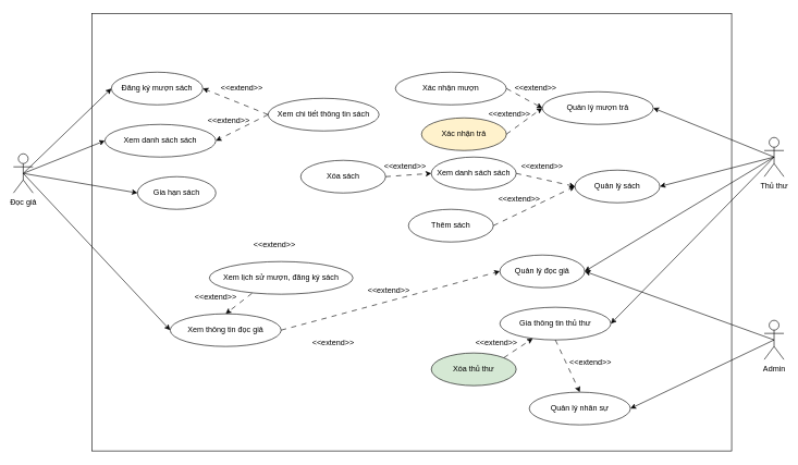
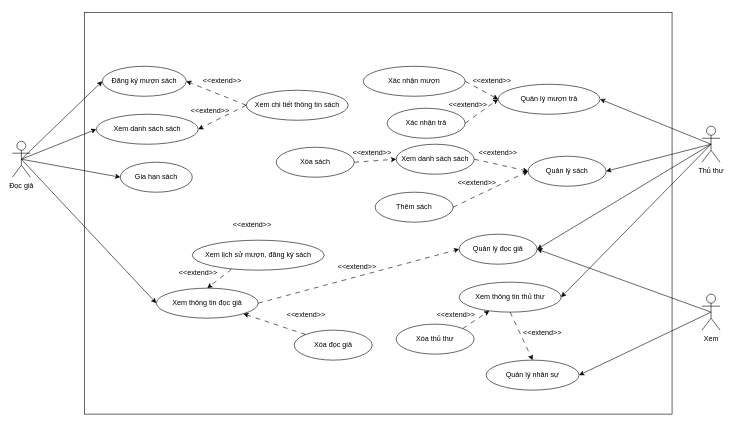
  <mxCell id="0" />
  <mxCell id="1" parent="0" />
  <mxCell id="2" value="" style="rounded=0;whiteSpace=wrap;html=1;" vertex="1" parent="1"><mxGeometry x="140" y="20" width="980" height="670" as="geometry" /></mxCell>
  <mxCell id="3" value="Đọc giả" style="shape=umlActor;verticalLabelPosition=bottom;verticalAlign=top;html=1;outlineConnect=0;" vertex="1" parent="1"><mxGeometry x="20" y="235" width="30" height="60" as="geometry" /></mxCell>
  <mxCell id="4" style="rounded=0;orthogonalLoop=1;jettySize=auto;html=1;entryX=1;entryY=0.5;entryDx=0;entryDy=0;exitX=0.5;exitY=0.5;exitDx=0;exitDy=0;exitPerimeter=0;" edge="1" parent="1" source="6" target="18"><mxGeometry relative="1" as="geometry" /></mxCell>
  <mxCell id="5" style="rounded=0;orthogonalLoop=1;jettySize=auto;html=1;entryX=1;entryY=0.5;entryDx=0;entryDy=0;exitX=0.5;exitY=0.5;exitDx=0;exitDy=0;exitPerimeter=0;" edge="1" parent="1" source="6" target="15"><mxGeometry relative="1" as="geometry"><mxPoint x="990" y="250" as="sourcePoint" /></mxGeometry></mxCell>
  <mxCell id="6" value="Thủ thư" style="shape=umlActor;verticalLabelPosition=bottom;verticalAlign=top;html=1;outlineConnect=0;" vertex="1" parent="1"><mxGeometry x="1170" y="210" width="30" height="60" as="geometry" /></mxCell>
  <mxCell id="7" style="rounded=0;orthogonalLoop=1;jettySize=auto;html=1;exitX=0.5;exitY=0.5;exitDx=0;exitDy=0;exitPerimeter=0;entryX=1;entryY=0.5;entryDx=0;entryDy=0;" edge="1" parent="1" source="8" target="49"><mxGeometry relative="1" as="geometry" /></mxCell>
- <mxCell id="8" value="Admin&lt;div&gt;&lt;br&gt;&lt;/div&gt;" style="shape=umlActor;verticalLabelPosition=bottom;verticalAlign=top;html=1;outlineConnect=0;" vertex="1" parent="1"><mxGeometry x="1170" y="490" width="30" height="60" as="geometry" /></mxCell>
+ <mxCell id="8" value="Xem&lt;div&gt;&lt;br&gt;&lt;/div&gt;" style="shape=umlActor;verticalLabelPosition=bottom;verticalAlign=top;html=1;outlineConnect=0;" vertex="1" parent="1"><mxGeometry x="1170" y="490" width="30" height="60" as="geometry" /></mxCell>
  <mxCell id="9" style="rounded=0;orthogonalLoop=1;jettySize=auto;html=1;entryX=1;entryY=0.5;entryDx=0;entryDy=0;exitX=0;exitY=0.5;exitDx=0;exitDy=0;dashed=1;dashPattern=8 8;" edge="1" parent="1" source="11" target="12"><mxGeometry relative="1" as="geometry"><mxPoint x="340" y="220" as="sourcePoint" /><mxPoint x="390" y="260" as="targetPoint" /></mxGeometry></mxCell>
  <mxCell id="10" value="Đăng ký mượn sách" style="ellipse;whiteSpace=wrap;html=1;" vertex="1" parent="1"><mxGeometry x="170" y="110" width="140" height="50" as="geometry" /></mxCell>
  <mxCell id="11" value="Xem chi tiết thông tin sách" style="ellipse;whiteSpace=wrap;html=1;" vertex="1" parent="1"><mxGeometry x="410" y="150" width="170" height="50" as="geometry" /></mxCell>
  <mxCell id="12" value="Xem danh sách sách" style="ellipse;whiteSpace=wrap;html=1;" vertex="1" parent="1"><mxGeometry x="160" y="190" width="170" height="50" as="geometry" /></mxCell>
- <mxCell id="13" value="Gia hạn sách" style="ellipse;whiteSpace=wrap;html=1;" vertex="1" parent="1"><mxGeometry x="210" y="270" width="120" height="50" as="geometry" /></mxCell>
+ <mxCell id="13" value="Gia hạn sách" style="ellipse;whiteSpace=wrap;html=1;" vertex="1" parent="1"><mxGeometry x="200" y="270" width="120" height="50" as="geometry" /></mxCell>
  <mxCell id="14" value="Xem lịch sử mượn, đăng ký sách" style="ellipse;whiteSpace=wrap;html=1;" vertex="1" parent="1"><mxGeometry x="320" y="400" width="220" height="50" as="geometry" /></mxCell>
  <mxCell id="15" value="Quản lý mượn trả" style="ellipse;whiteSpace=wrap;html=1;" vertex="1" parent="1"><mxGeometry x="830" y="140" width="170" height="50" as="geometry" /></mxCell>
- <mxCell id="16" value="Xác nhận trả" style="ellipse;whiteSpace=wrap;html=1;fillColor=#fff2cc;" vertex="1" parent="1"><mxGeometry x="645" y="180" width="130" height="50" as="geometry" /></mxCell>
+ <mxCell id="16" value="Xác nhận trả" style="ellipse;whiteSpace=wrap;html=1;" vertex="1" parent="1"><mxGeometry x="645" y="180" width="130" height="50" as="geometry" /></mxCell>
  <mxCell id="17" value="Xác nhận mượn" style="ellipse;whiteSpace=wrap;html=1;" vertex="1" parent="1"><mxGeometry x="605" y="110" width="170" height="50" as="geometry" /></mxCell>
  <mxCell id="18" value="Quản lý sách" style="ellipse;whiteSpace=wrap;html=1;" vertex="1" parent="1"><mxGeometry x="880" y="260" width="130" height="50" as="geometry" /></mxCell>
  <mxCell id="19" value="Thêm sách" style="ellipse;whiteSpace=wrap;html=1;" vertex="1" parent="1"><mxGeometry x="625" y="320" width="130" height="50" as="geometry" /></mxCell>
  <mxCell id="20" value="Xem danh sách sách" style="ellipse;whiteSpace=wrap;html=1;" vertex="1" parent="1"><mxGeometry x="660" y="240" width="130" height="50" as="geometry" /></mxCell>
  <mxCell id="21" value="Quản lý đọc giả" style="ellipse;whiteSpace=wrap;html=1;" vertex="1" parent="1"><mxGeometry x="765" y="390" width="130" height="50" as="geometry" /></mxCell>
  <mxCell id="22" value="" style="endArrow=classic;html=1;rounded=0;entryX=0;entryY=0.5;entryDx=0;entryDy=0;exitX=0.5;exitY=0.5;exitDx=0;exitDy=0;exitPerimeter=0;" edge="1" parent="1" source="3" target="13"><mxGeometry width="50" height="50" relative="1" as="geometry"><mxPoint x="50" y="240" as="sourcePoint" /><mxPoint x="100" y="190" as="targetPoint" /></mxGeometry></mxCell>
  <mxCell id="23" value="" style="endArrow=classic;html=1;rounded=0;entryX=0;entryY=0.5;entryDx=0;entryDy=0;exitX=0.5;exitY=0.5;exitDx=0;exitDy=0;exitPerimeter=0;" edge="1" parent="1" source="3" target="12"><mxGeometry width="50" height="50" relative="1" as="geometry"><mxPoint x="60" y="220" as="sourcePoint" /><mxPoint x="180" y="275" as="targetPoint" /></mxGeometry></mxCell>
  <mxCell id="24" value="" style="endArrow=classic;html=1;rounded=0;entryX=0;entryY=0.5;entryDx=0;entryDy=0;exitX=0.5;exitY=0.5;exitDx=0;exitDy=0;exitPerimeter=0;" edge="1" parent="1" source="3" target="41"><mxGeometry width="50" height="50" relative="1" as="geometry"><mxPoint x="40" y="240" as="sourcePoint" /><mxPoint x="190" y="315" as="targetPoint" /></mxGeometry></mxCell>
  <mxCell id="25" value="" style="endArrow=classic;html=1;rounded=0;entryX=0;entryY=0.5;entryDx=0;entryDy=0;exitX=0.5;exitY=0.5;exitDx=0;exitDy=0;exitPerimeter=0;" edge="1" parent="1" source="3" target="10"><mxGeometry width="50" height="50" relative="1" as="geometry"><mxPoint x="80" y="270" as="sourcePoint" /><mxPoint x="200" y="325" as="targetPoint" /></mxGeometry></mxCell>
  <mxCell id="26" style="rounded=0;orthogonalLoop=1;jettySize=auto;html=1;entryX=1;entryY=0.5;entryDx=0;entryDy=0;exitX=0;exitY=0.5;exitDx=0;exitDy=0;dashed=1;dashPattern=8 8;" edge="1" parent="1" source="11" target="10"><mxGeometry relative="1" as="geometry"><mxPoint x="370" y="185" as="sourcePoint" /><mxPoint x="340" y="225" as="targetPoint" /></mxGeometry></mxCell>
  <mxCell id="27" value="&amp;lt;&amp;lt;extend&amp;gt;&amp;gt;" style="text;html=1;align=center;verticalAlign=middle;whiteSpace=wrap;rounded=0;" vertex="1" parent="1"><mxGeometry x="340" y="120" width="60" height="30" as="geometry" /></mxCell>
  <mxCell id="28" value="&amp;lt;&amp;lt;extend&amp;gt;&amp;gt;" style="text;html=1;align=center;verticalAlign=middle;whiteSpace=wrap;rounded=0;" vertex="1" parent="1"><mxGeometry x="320" y="170" width="60" height="30" as="geometry" /></mxCell>
  <mxCell id="29" style="rounded=0;orthogonalLoop=1;jettySize=auto;html=1;entryX=1;entryY=0.5;entryDx=0;entryDy=0;exitX=0.5;exitY=0.5;exitDx=0;exitDy=0;exitPerimeter=0;" edge="1" parent="1" source="6" target="21"><mxGeometry relative="1" as="geometry"><mxPoint x="1000" y="263" as="sourcePoint" /><mxPoint x="900" y="280" as="targetPoint" /></mxGeometry></mxCell>
  <mxCell id="30" style="rounded=0;orthogonalLoop=1;jettySize=auto;html=1;entryX=0;entryY=0.5;entryDx=0;entryDy=0;exitX=1;exitY=0.5;exitDx=0;exitDy=0;dashed=1;dashPattern=8 8;" edge="1" parent="1" source="19" target="18"><mxGeometry relative="1" as="geometry"><mxPoint x="760" y="340" as="sourcePoint" /><mxPoint x="670" y="380" as="targetPoint" /></mxGeometry></mxCell>
  <mxCell id="31" style="rounded=0;orthogonalLoop=1;jettySize=auto;html=1;entryX=0;entryY=0.5;entryDx=0;entryDy=0;exitX=1;exitY=0.5;exitDx=0;exitDy=0;dashed=1;dashPattern=8 8;" edge="1" parent="1" source="20" target="18"><mxGeometry relative="1" as="geometry"><mxPoint x="740" y="345" as="sourcePoint" /><mxPoint x="770" y="295" as="targetPoint" /></mxGeometry></mxCell>
  <mxCell id="32" style="rounded=0;orthogonalLoop=1;jettySize=auto;html=1;entryX=0;entryY=0.5;entryDx=0;entryDy=0;exitX=1;exitY=0.5;exitDx=0;exitDy=0;dashed=1;dashPattern=8 8;" edge="1" parent="1" source="16" target="15"><mxGeometry relative="1" as="geometry"><mxPoint x="750" y="355" as="sourcePoint" /><mxPoint x="780" y="305" as="targetPoint" /></mxGeometry></mxCell>
  <mxCell id="33" style="rounded=0;orthogonalLoop=1;jettySize=auto;html=1;entryX=0;entryY=0.5;entryDx=0;entryDy=0;exitX=1;exitY=0.5;exitDx=0;exitDy=0;dashed=1;dashPattern=8 8;" edge="1" parent="1" source="17" target="15"><mxGeometry relative="1" as="geometry"><mxPoint x="760" y="365" as="sourcePoint" /><mxPoint x="790" y="315" as="targetPoint" /></mxGeometry></mxCell>
  <mxCell id="34" value="&amp;lt;&amp;lt;extend&amp;gt;&amp;gt;" style="text;html=1;align=center;verticalAlign=middle;whiteSpace=wrap;rounded=0;" vertex="1" parent="1"><mxGeometry x="390" y="360" width="60" height="30" as="geometry" /></mxCell>
  <mxCell id="35" value="Xóa sách" style="ellipse;whiteSpace=wrap;html=1;" vertex="1" parent="1"><mxGeometry x="460" y="245" width="130" height="50" as="geometry" /></mxCell>
  <mxCell id="36" style="rounded=0;orthogonalLoop=1;jettySize=auto;html=1;entryX=0;entryY=0.5;entryDx=0;entryDy=0;exitX=1;exitY=0.5;exitDx=0;exitDy=0;dashed=1;dashPattern=8 8;" edge="1" parent="1" source="35" target="20"><mxGeometry relative="1" as="geometry"><mxPoint x="765" y="355" as="sourcePoint" /><mxPoint x="890" y="295" as="targetPoint" /></mxGeometry></mxCell>
  <mxCell id="37" value="&amp;lt;&amp;lt;extend&amp;gt;&amp;gt;" style="text;html=1;align=center;verticalAlign=middle;whiteSpace=wrap;rounded=0;" vertex="1" parent="1"><mxGeometry x="590" y="240" width="60" height="30" as="geometry" /></mxCell>
  <mxCell id="38" value="&amp;lt;&amp;lt;extend&amp;gt;&amp;gt;" style="text;html=1;align=center;verticalAlign=middle;whiteSpace=wrap;rounded=0;" vertex="1" parent="1"><mxGeometry x="800" y="240" width="60" height="30" as="geometry" /></mxCell>
  <mxCell id="39" value="&amp;lt;&amp;lt;extend&amp;gt;&amp;gt;" style="text;html=1;align=center;verticalAlign=middle;whiteSpace=wrap;rounded=0;" vertex="1" parent="1"><mxGeometry x="790" y="120" width="60" height="30" as="geometry" /></mxCell>
  <mxCell id="40" value="&amp;lt;&amp;lt;extend&amp;gt;&amp;gt;" style="text;html=1;align=center;verticalAlign=middle;whiteSpace=wrap;rounded=0;" vertex="1" parent="1"><mxGeometry x="750" y="160" width="60" height="30" as="geometry" /></mxCell>
  <mxCell id="41" value="Xem thông tin đọc giả" style="ellipse;whiteSpace=wrap;html=1;" vertex="1" parent="1"><mxGeometry x="260" y="480" width="170" height="50" as="geometry" /></mxCell>
  <mxCell id="42" style="rounded=0;orthogonalLoop=1;jettySize=auto;html=1;entryX=0;entryY=0.5;entryDx=0;entryDy=0;exitX=1;exitY=0.5;exitDx=0;exitDy=0;dashed=1;dashPattern=8 8;" edge="1" parent="1" source="41" target="21"><mxGeometry relative="1" as="geometry"><mxPoint x="485" y="370" as="sourcePoint" /><mxPoint x="525" y="420" as="targetPoint" /></mxGeometry></mxCell>
  <mxCell id="43" style="rounded=0;orthogonalLoop=1;jettySize=auto;html=1;entryX=0.5;entryY=0;entryDx=0;entryDy=0;exitX=0.297;exitY=0.972;exitDx=0;exitDy=0;dashed=1;dashPattern=8 8;exitPerimeter=0;" edge="1" parent="1" source="14" target="41"><mxGeometry relative="1" as="geometry"><mxPoint x="485" y="370" as="sourcePoint" /><mxPoint x="440" y="410" as="targetPoint" /></mxGeometry></mxCell>
  <mxCell id="44" value="&amp;lt;&amp;lt;extend&amp;gt;&amp;gt;" style="text;html=1;align=center;verticalAlign=middle;whiteSpace=wrap;rounded=0;" vertex="1" parent="1"><mxGeometry x="300" y="440" width="60" height="30" as="geometry" /></mxCell>
  <mxCell id="45" value="&amp;lt;&amp;lt;extend&amp;gt;&amp;gt;" style="text;html=1;align=center;verticalAlign=middle;whiteSpace=wrap;rounded=0;" vertex="1" parent="1"><mxGeometry x="565" y="430" width="60" height="30" as="geometry" /></mxCell>
+ <mxCell id="46" value="Xóa đọc giả" style="ellipse;whiteSpace=wrap;html=1;" vertex="1" parent="1"><mxGeometry y="550" width="130" height="50" as="geometry" x="490" /></mxCell>
+ <mxCell id="47" style="rounded=0;orthogonalLoop=1;jettySize=auto;html=1;entryX=1;entryY=1;entryDx=0;entryDy=0;exitX=0;exitY=0;exitDx=0;exitDy=0;dashed=1;dashPattern=8 8;" edge="1" parent="1" source="46" target="41"><mxGeometry relative="1" as="geometry"><mxPoint x="440" y="515" as="sourcePoint" /><mxPoint x="725" y="485" as="targetPoint" /></mxGeometry></mxCell>
  <mxCell id="48" value="&amp;lt;&amp;lt;extend&amp;gt;&amp;gt;" style="text;html=1;align=center;verticalAlign=middle;whiteSpace=wrap;rounded=0;" vertex="1" parent="1"><mxGeometry x="480" y="510" width="60" height="30" as="geometry" /></mxCell>
  <mxCell id="49" value="Quản lý nhân sự" style="ellipse;whiteSpace=wrap;html=1;" vertex="1" parent="1"><mxGeometry x="810" y="600" width="155" height="50" as="geometry" /></mxCell>
  <mxCell id="50" style="rounded=0;orthogonalLoop=1;jettySize=auto;html=1;exitX=0.5;exitY=0.5;exitDx=0;exitDy=0;exitPerimeter=0;entryX=1;entryY=0.5;entryDx=0;entryDy=0;" edge="1" parent="1" source="8" target="21"><mxGeometry relative="1" as="geometry"><mxPoint x="1195" y="530" as="sourcePoint" /><mxPoint x="930" y="595" as="targetPoint" /></mxGeometry></mxCell>
- <mxCell id="51" value="Gia thông tin thủ thư" style="ellipse;whiteSpace=wrap;html=1;" vertex="1" parent="1"><mxGeometry x="765" y="470" width="170" height="50" as="geometry" /></mxCell>
- <mxCell id="52" value="Xóa thủ thư" style="ellipse;whiteSpace=wrap;html=1;fillColor=#d5e8d4;" vertex="1" parent="1"><mxGeometry x="660" y="540" width="130" height="50" as="geometry" /></mxCell>
+ <mxCell id="51" value="Xem thông tin thủ thư" style="ellipse;whiteSpace=wrap;html=1;" vertex="1" parent="1"><mxGeometry x="765" y="470" width="170" height="50" as="geometry" /></mxCell>
+ <mxCell id="52" value="Xóa thủ thư" style="ellipse;whiteSpace=wrap;html=1;" vertex="1" parent="1"><mxGeometry x="660" y="540" width="130" height="50" as="geometry" /></mxCell>
  <mxCell id="53" style="rounded=0;orthogonalLoop=1;jettySize=auto;html=1;exitX=0.5;exitY=0.5;exitDx=0;exitDy=0;exitPerimeter=0;entryX=1;entryY=0.5;entryDx=0;entryDy=0;" edge="1" parent="1" source="6" target="51"><mxGeometry relative="1" as="geometry"><mxPoint x="1195" y="530" as="sourcePoint" /><mxPoint x="905" y="425" as="targetPoint" /></mxGeometry></mxCell>
  <mxCell id="54" style="rounded=0;orthogonalLoop=1;jettySize=auto;html=1;exitX=1;exitY=0;exitDx=0;exitDy=0;dashed=1;dashPattern=8 8;" edge="1" parent="1" source="52" target="51"><mxGeometry relative="1" as="geometry"><mxPoint x="765" y="355" as="sourcePoint" /><mxPoint x="890" y="295" as="targetPoint" /></mxGeometry></mxCell>
  <mxCell id="55" style="rounded=0;orthogonalLoop=1;jettySize=auto;html=1;dashed=1;dashPattern=8 8;exitX=0.5;exitY=1;exitDx=0;exitDy=0;entryX=0.5;entryY=0;entryDx=0;entryDy=0;" edge="1" parent="1" source="51" target="49"><mxGeometry relative="1" as="geometry"><mxPoint x="800" y="550" as="sourcePoint" /><mxPoint x="825" y="528" as="targetPoint" /></mxGeometry></mxCell>
  <mxCell id="56" value="&amp;lt;&amp;lt;extend&amp;gt;&amp;gt;" style="text;html=1;align=center;verticalAlign=middle;whiteSpace=wrap;rounded=0;" vertex="1" parent="1"><mxGeometry x="765" y="290" width="60" height="30" as="geometry" /></mxCell>
  <mxCell id="57" value="&amp;lt;&amp;lt;extend&amp;gt;&amp;gt;" style="text;html=1;align=center;verticalAlign=middle;whiteSpace=wrap;rounded=0;" vertex="1" parent="1"><mxGeometry x="730" y="510" width="60" height="30" as="geometry" /></mxCell>
  <mxCell id="58" value="&amp;lt;&amp;lt;extend&amp;gt;&amp;gt;" style="text;html=1;align=center;verticalAlign=middle;whiteSpace=wrap;rounded=0;" vertex="1" parent="1"><mxGeometry x="874" y="540" width="60" height="30" as="geometry" /></mxCell>
